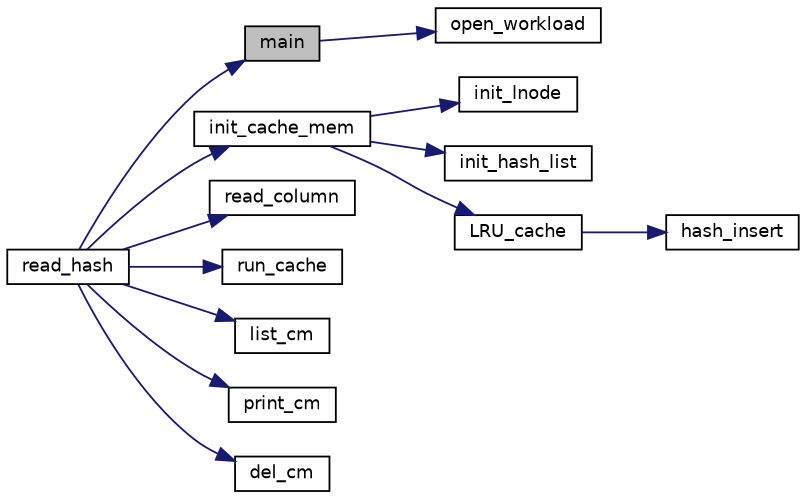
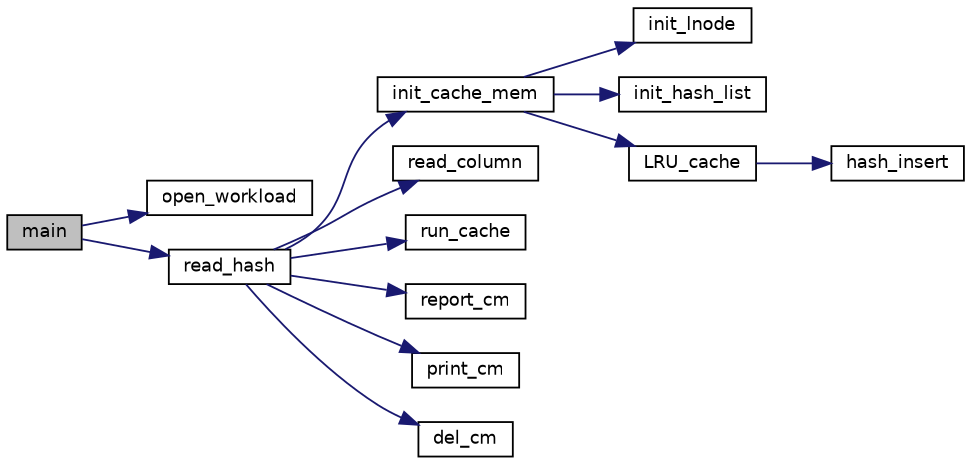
  digraph {
    rankdir=LR
    node [color=black fillcolor=white fontname=Helvetica fontsize=10 shape=record style=filled]
    edge [color=midnightblue fontname=Helvetica fontsize=10 labelfontname=Helvetica labelfontsize=10 style=solid]
    n1 [fillcolor=grey75 fontcolor=black height=0.2 label=main width=0.4]
    n2 [height=0.2 label=open_workload width=0.4]
    n3 [height=0.2 label=read_hash width=0.4]
    n4 [height=0.2 label=init_cache_mem width=0.4]
    n5 [height=0.2 label=read_column width=0.4]
    n6 [height=0.2 label=run_cache width=0.4]
-   n7 [height=0.2 label=list_cm width=0.4]
+   n7 [height=0.2 label=report_cm width=0.4]
    n8 [height=0.2 label=print_cm width=0.4]
    n9 [height=0.2 label=del_cm width=0.4]
    n10 [height=0.2 label=init_lnode width=0.4]
    n11 [height=0.2 label=init_hash_list width=0.4]
    n12 [height=0.2 label=LRU_cache width=0.4]
    n13 [height=0.2 label=hash_insert width=0.4]
    n1 -> n2
-   n3 -> n1
+   n1 -> n3
    n3 -> n4
    n3 -> n5
    n3 -> n6
    n3 -> n7
    n3 -> n8
    n3 -> n9
    n4 -> n10
    n4 -> n11
    n4 -> n12
    n12 -> n13
  }
